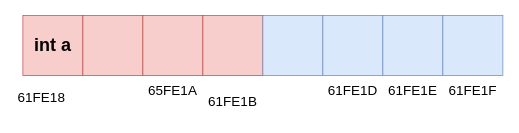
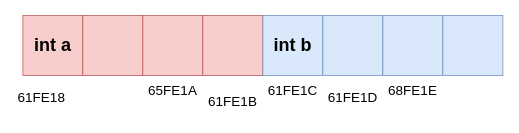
  <mxCell id="0" />
  <mxCell id="1" parent="0" />
  <mxCell id="2" value="" style="rounded=0;whiteSpace=wrap;html=1;fillColor=#f8cecc;strokeColor=#b85450;" vertex="1" parent="1"><mxGeometry x="30" y="20" width="80" height="80" as="geometry" /></mxCell>
  <mxCell id="3" value="" style="rounded=0;whiteSpace=wrap;html=1;fillColor=#f8cecc;strokeColor=#b85450;" vertex="1" parent="1"><mxGeometry x="110" y="20" width="80" height="80" as="geometry" /></mxCell>
  <mxCell id="4" value="" style="rounded=0;whiteSpace=wrap;html=1;fillColor=#f8cecc;strokeColor=#b85450;" vertex="1" parent="1"><mxGeometry x="190" y="20" width="80" height="80" as="geometry" /></mxCell>
  <mxCell id="5" value="" style="rounded=0;whiteSpace=wrap;html=1;fillColor=#f8cecc;strokeColor=#b85450;" vertex="1" parent="1"><mxGeometry x="270" y="20" width="80" height="80" as="geometry" /></mxCell>
  <mxCell id="6" value="" style="rounded=0;whiteSpace=wrap;html=1;fillColor=#dae8fc;strokeColor=#6c8ebf;" vertex="1" parent="1"><mxGeometry x="350" y="20" width="80" height="80" as="geometry" /></mxCell>
  <mxCell id="7" value="" style="rounded=0;whiteSpace=wrap;html=1;fillColor=#dae8fc;strokeColor=#6c8ebf;" vertex="1" parent="1"><mxGeometry x="430" y="20" width="80" height="80" as="geometry" /></mxCell>
  <mxCell id="8" value="" style="rounded=0;whiteSpace=wrap;html=1;fillColor=#dae8fc;strokeColor=#6c8ebf;" vertex="1" parent="1"><mxGeometry x="510" y="20" width="80" height="80" as="geometry" /></mxCell>
  <mxCell id="9" value="" style="rounded=0;whiteSpace=wrap;html=1;fillColor=#dae8fc;strokeColor=#6c8ebf;" vertex="1" parent="1"><mxGeometry x="590" y="20" width="80" height="80" as="geometry" /></mxCell>
  <mxCell id="10" value="&lt;font style=&quot;font-size: 18px;&quot;&gt;61FE18&lt;/font&gt;" style="text;html=1;align=center;verticalAlign=middle;whiteSpace=wrap;rounded=0;" vertex="1" parent="1"><mxGeometry x="20" y="110" width="70" height="40" as="geometry" /></mxCell>
  <mxCell id="11" value="&lt;font style=&quot;font-size: 18px;&quot;&gt;65FE1A&lt;/font&gt;" style="text;html=1;align=center;verticalAlign=middle;whiteSpace=wrap;rounded=0;" vertex="1" parent="1"><mxGeometry x="195" y="100" width="70" height="40" as="geometry" /></mxCell>
  <mxCell id="12" value="&lt;font style=&quot;font-size: 18px;&quot;&gt;61FE1B&lt;/font&gt;" style="text;html=1;align=center;verticalAlign=middle;whiteSpace=wrap;rounded=0;" vertex="1" parent="1"><mxGeometry x="275" y="115" width="70" height="40" as="geometry" /></mxCell>
- <mxCell id="14" value="&lt;font style=&quot;font-size: 18px;&quot;&gt;61FE1D&lt;/font&gt;" style="text;html=1;align=center;verticalAlign=middle;whiteSpace=wrap;rounded=0;" vertex="1" parent="1"><mxGeometry x="435" y="100" width="70" height="40" as="geometry" /></mxCell>
- <mxCell id="15" value="&lt;font style=&quot;font-size: 18px;&quot;&gt;61FE1E&lt;/font&gt;" style="text;html=1;align=center;verticalAlign=middle;whiteSpace=wrap;rounded=0;" vertex="1" parent="1"><mxGeometry x="515" y="100" width="70" height="40" as="geometry" /></mxCell>
- <mxCell id="16" value="&lt;font style=&quot;font-size: 18px;&quot;&gt;61FE1F&lt;/font&gt;" style="text;html=1;align=center;verticalAlign=middle;whiteSpace=wrap;rounded=0;" vertex="1" parent="1"><mxGeometry x="595" y="100" width="70" height="40" as="geometry" /></mxCell>
+ <mxCell id="13" value="&lt;font style=&quot;font-size: 18px;&quot;&gt;61FE1C&lt;/font&gt;" style="text;html=1;align=center;verticalAlign=middle;whiteSpace=wrap;rounded=0;" vertex="1" parent="1"><mxGeometry x="355" y="100" width="70" height="40" as="geometry" /></mxCell>
+ <mxCell id="14" value="&lt;font style=&quot;font-size: 18px;&quot;&gt;61FE1D&lt;/font&gt;" style="text;html=1;align=center;verticalAlign=middle;whiteSpace=wrap;rounded=0;" vertex="1" parent="1"><mxGeometry x="435" y="110" width="70" height="40" as="geometry" /></mxCell>
+ <mxCell id="15" value="&lt;font style=&quot;font-size: 18px;&quot;&gt;68FE1E&lt;/font&gt;" style="text;html=1;align=center;verticalAlign=middle;whiteSpace=wrap;rounded=0;" vertex="1" parent="1"><mxGeometry x="515" y="100" width="70" height="40" as="geometry" /></mxCell>
  <mxCell id="17" value="&lt;b style=&quot;&quot;&gt;&lt;font style=&quot;font-size: 24px;&quot;&gt;int a&lt;/font&gt;&lt;/b&gt;" style="text;html=1;align=center;verticalAlign=middle;whiteSpace=wrap;rounded=0;" vertex="1" parent="1"><mxGeometry x="35" y="25" width="70" height="70" as="geometry" /></mxCell>
+ <mxCell id="18" value="&lt;b style=&quot;&quot;&gt;&lt;font style=&quot;font-size: 24px;&quot;&gt;int b&lt;/font&gt;&lt;/b&gt;" style="text;html=1;align=center;verticalAlign=middle;whiteSpace=wrap;rounded=0;" vertex="1" parent="1"><mxGeometry x="355" y="25" width="70" height="70" as="geometry" /></mxCell>
